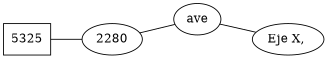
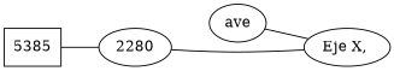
  graph {
    rankdir=LR
    node [shape=ellipse]
-   n1 [label=5325 shape=box]
+   n1 [label=5385 shape=box]
    n2 [label=2280]
    n3 [label=ave]
    n4 [label="Eje X, "]
    n1 -- n2
-   n2 -- n3
+   n2 -- n4
    n3 -- n4
  }
